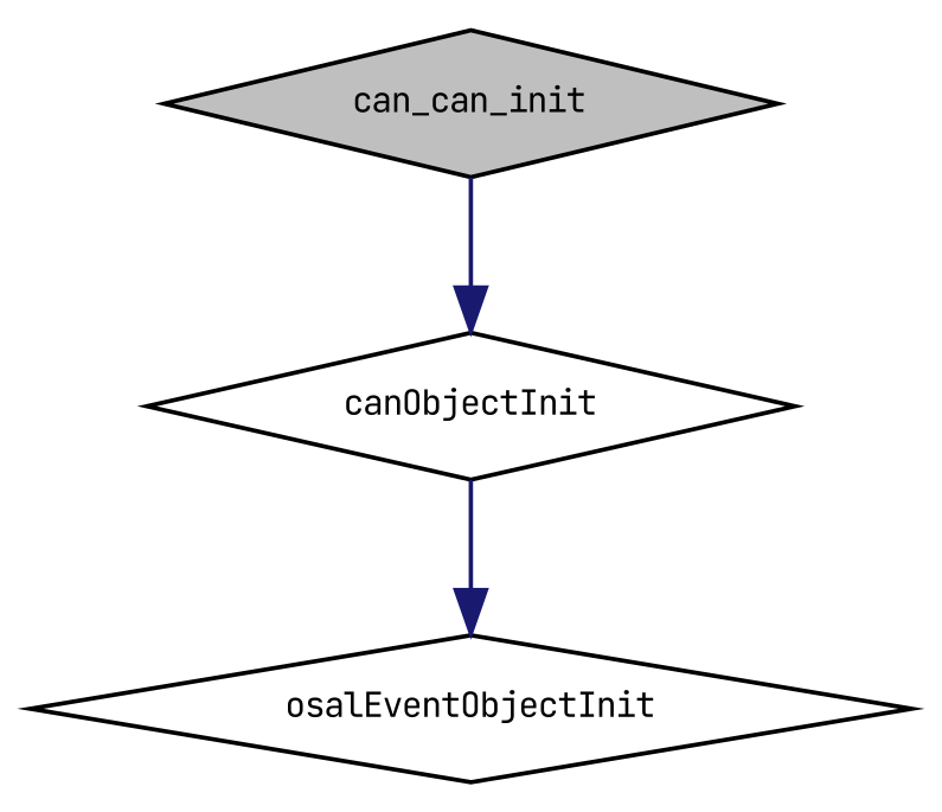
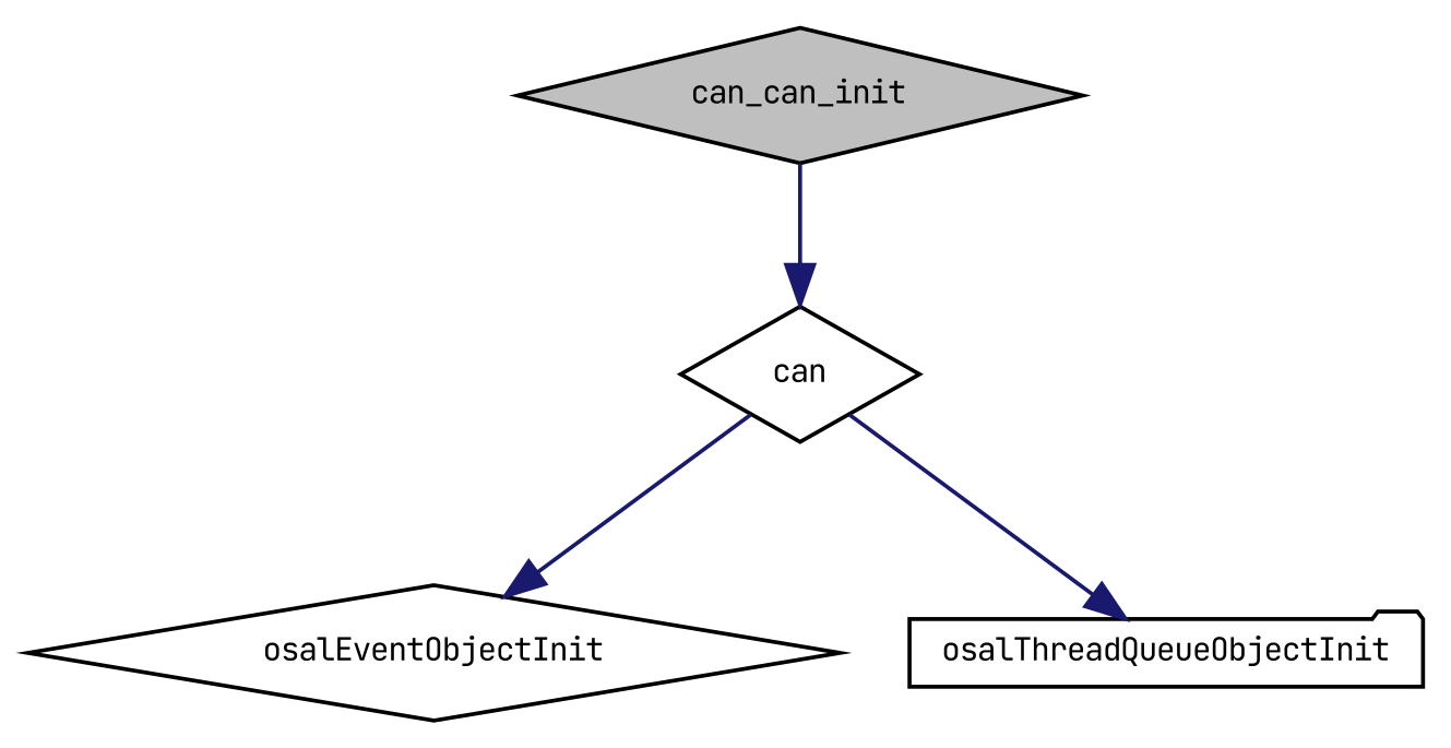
  digraph {
    fontname="JetBrains Mono"
    rankdir=TB
    node [color=black fontname="JetBrains Mono" fontsize=8 shape=diamond]
    edge [color=midnightblue fontname="JetBrains Mono" fontsize=8 labelfontname=Helvetica labelfontsize=8 style=solid]
    n1 [fillcolor=grey75 fontcolor=black height=0.2 label=can_can_init style=filled width=0.4]
-   n2 [height=0.2 label=canObjectInit width=0.4]
+   n2 [height=0.2 label=can width=0.4]
    n3 [height=0.2 label=osalEventObjectInit width=0.4]
+   n4 [height=0.2 label=osalThreadQueueObjectInit shape=folder width=0.4]
    n1 -> n2
    n2 -> n3
+   n2 -> n4
  }
